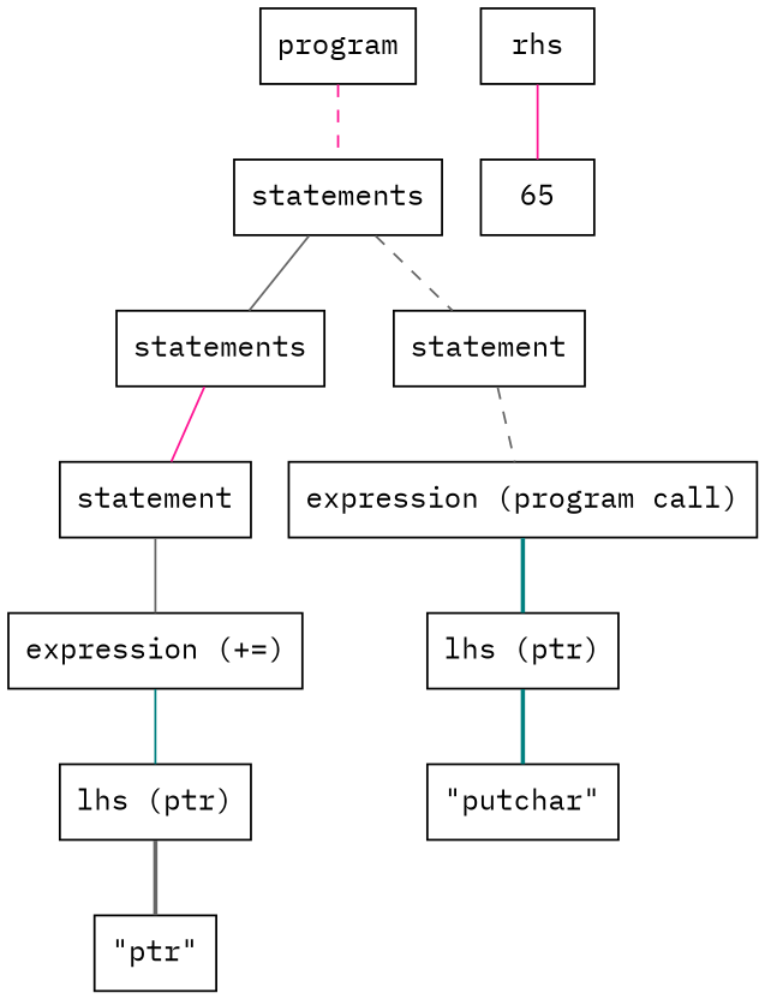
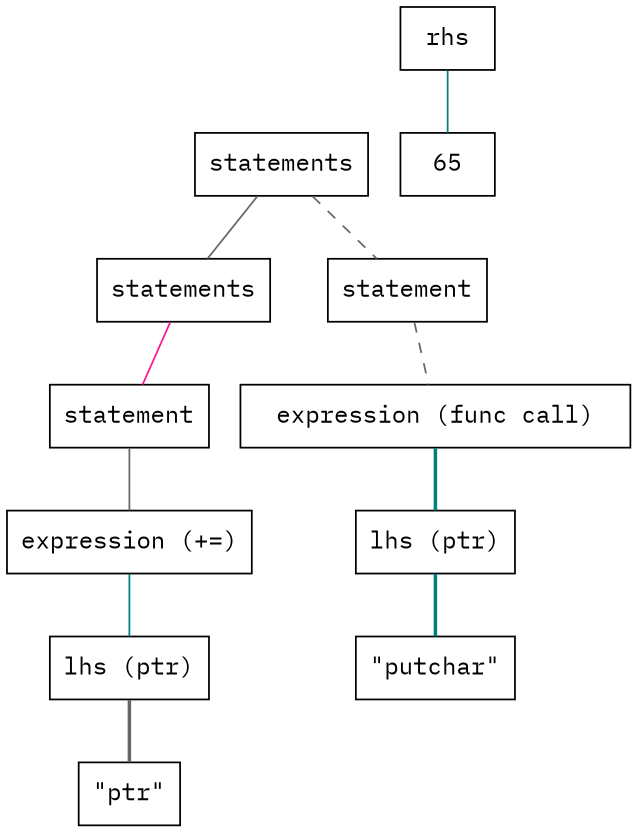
  graph {
    fontname="IBM Plex Mono"
    node [fontname="IBM Plex Mono" shape=box]
    edge [color=gray40 fontname="IBM Plex Mono" style=solid]
    n1 [label=statements]
    n2 [label=statements]
    n3 [label=statement]
-   program
    n5 [label=statement]
-   n6 [label="expression (program call)"]
+   n6 [label="expression (func call)"]
    n7 [label="expression (+=)"]
    n8 [label="lhs (ptr)"]
    n9 [label="\"ptr\""]
    n10 [label=rhs]
    n11 [label=65]
    n12 [label="lhs (ptr)"]
    n13 [label="\"putchar\""]
    n1 -- n2
    n1 -- n3 [style=dashed]
    n2 -- n5 [color=deeppink]
    n3 -- n6 [style=dashed]
-   program -- n1 [color=deeppink style=dashed]
    n5 -- n7
    n6 -- n12 [color=teal style=bold]
    n7 -- n8 [color=teal]
    n8 -- n9 [style=bold]
-   n10 -- n11 [color=deeppink]
+   n10 -- n11 [color=teal]
    n12 -- n13 [color=teal style=bold]
  }
